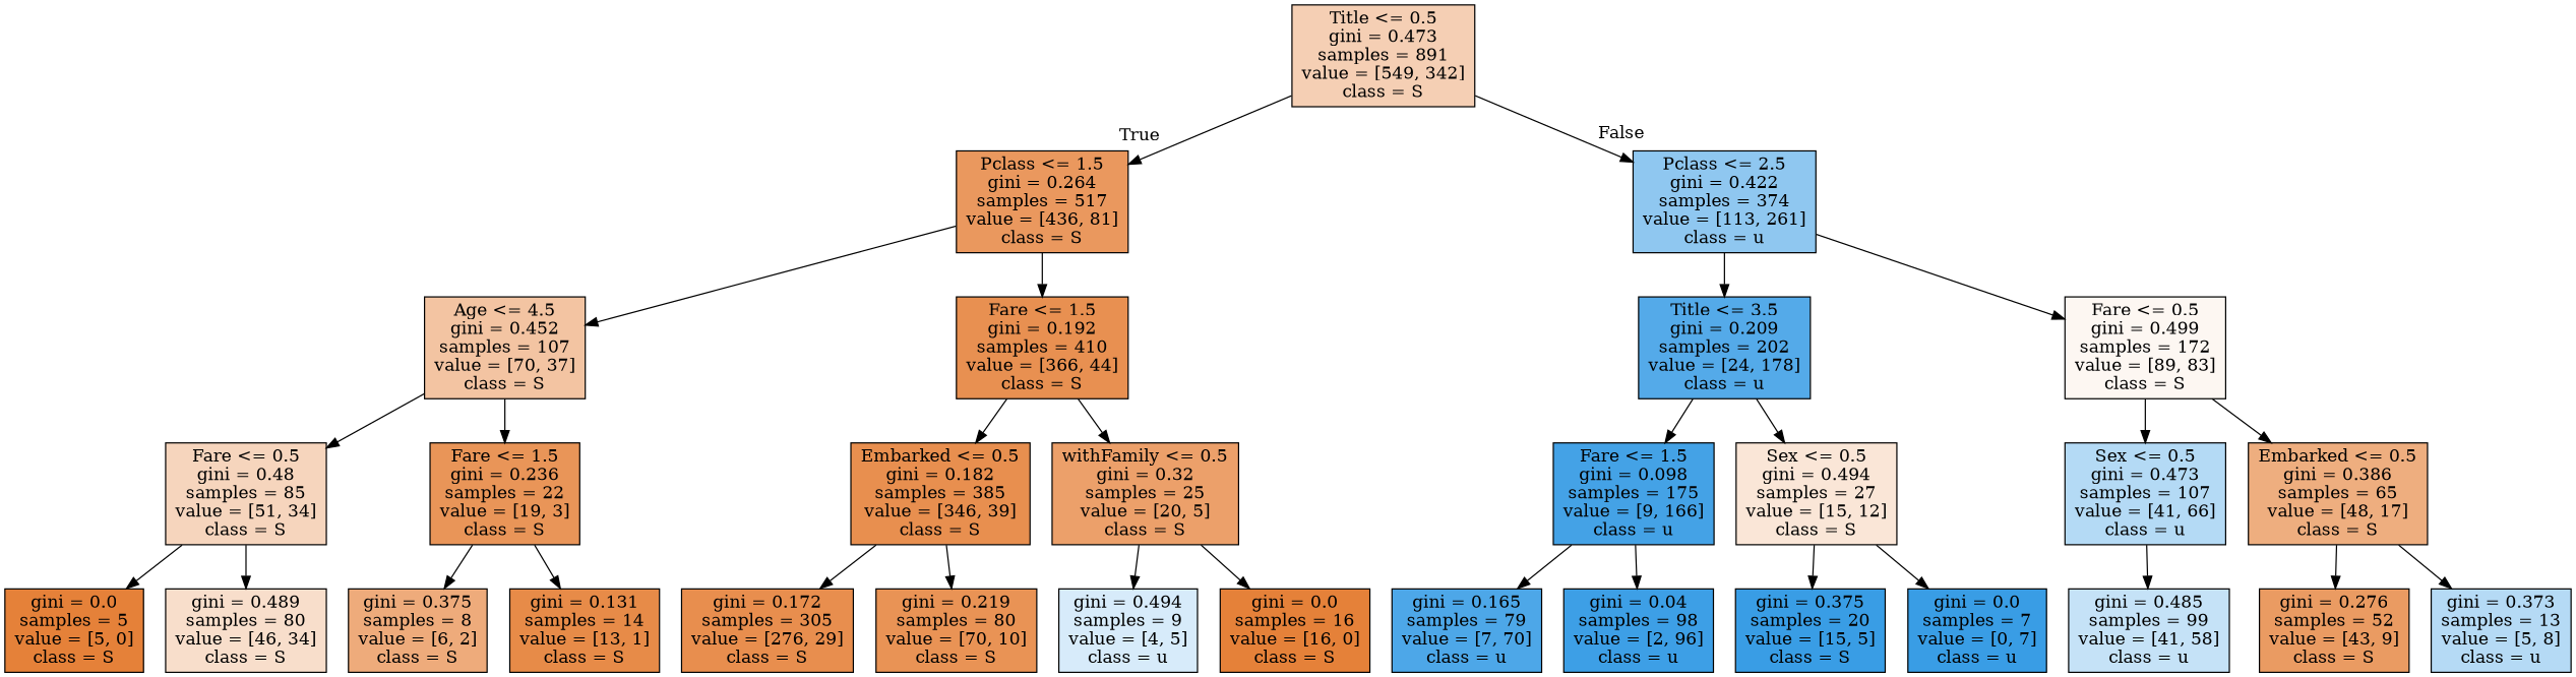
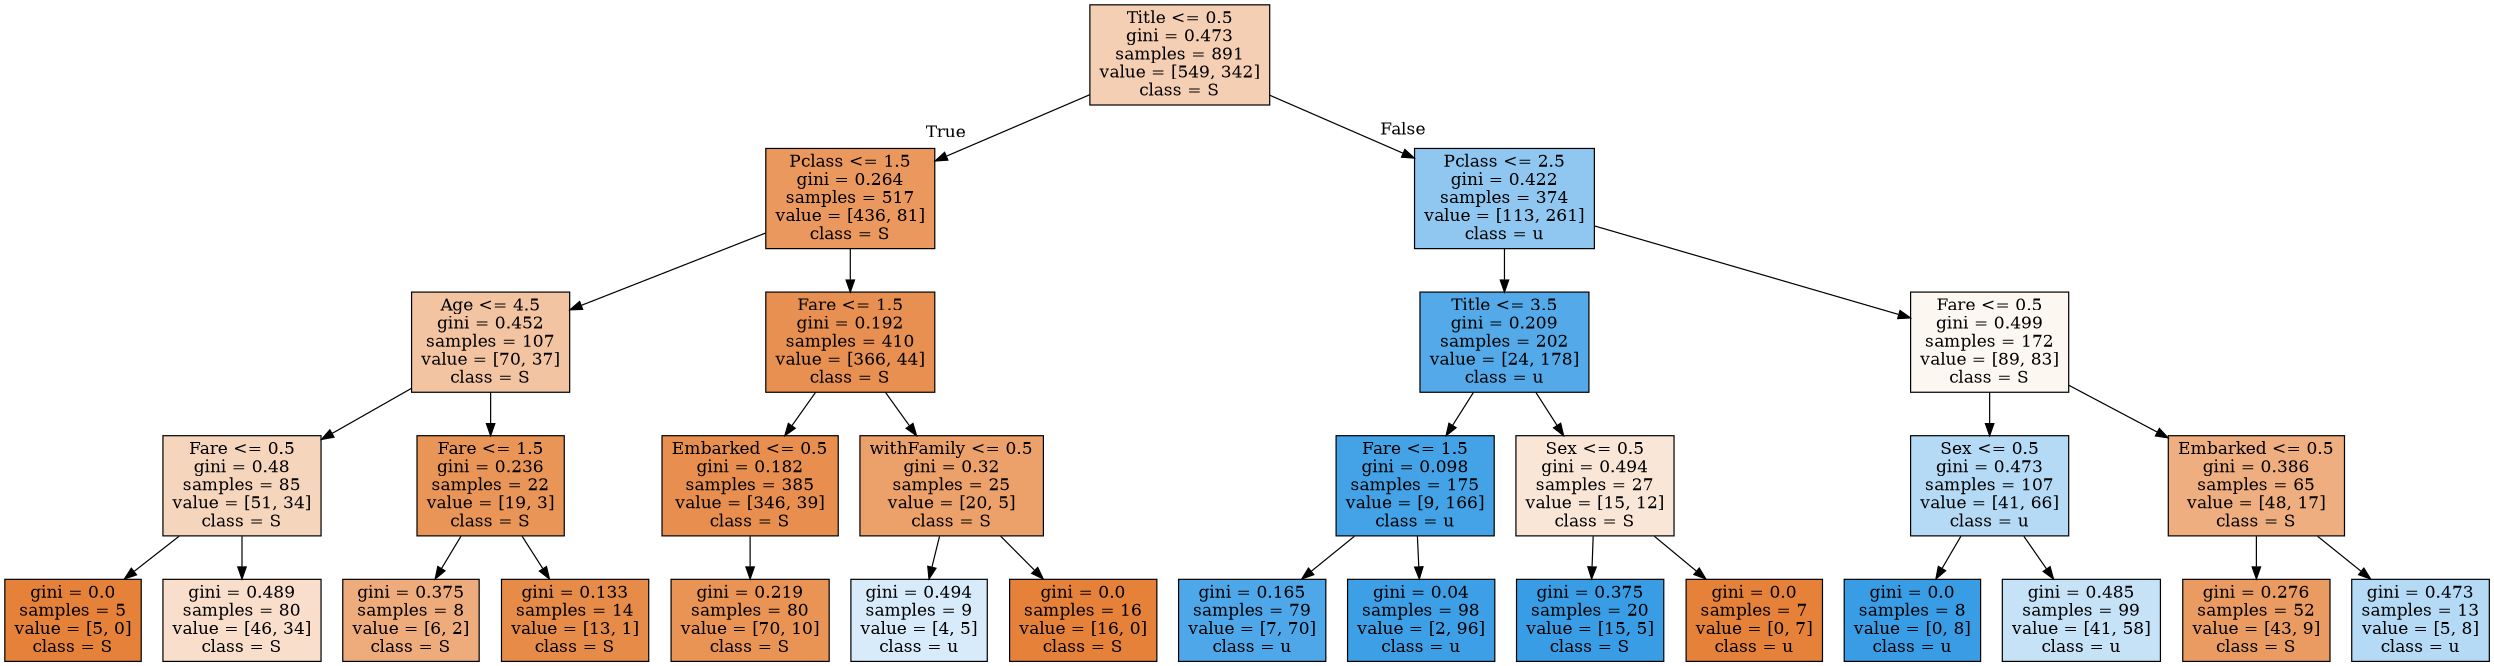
  digraph {
    node [color=black fillcolor="#399de5" shape=box style=filled]
    n1 [fillcolor="#f5cfb4" label="Title <= 0.5\ngini = 0.473\nsamples = 891\nvalue = [549, 342]\nclass = S"]
    n2 [fillcolor="#ea985e" label="Pclass <= 1.5\ngini = 0.264\nsamples = 517\nvalue = [436, 81]\nclass = S"]
    n3 [fillcolor="#8fc7f0" label="Pclass <= 2.5\ngini = 0.422\nsamples = 374\nvalue = [113, 261]\nclass = u"]
    n4 [fillcolor="#f3c4a2" label="Age <= 4.5\ngini = 0.452\nsamples = 107\nvalue = [70, 37]\nclass = S"]
    n5 [fillcolor="#e89051" label="Fare <= 1.5\ngini = 0.192\nsamples = 410\nvalue = [366, 44]\nclass = S"]
    n6 [fillcolor="#54aae9" label="Title <= 3.5\ngini = 0.209\nsamples = 202\nvalue = [24, 178]\nclass = u"]
    n7 [fillcolor="#fdf7f2" label="Fare <= 0.5\ngini = 0.499\nsamples = 172\nvalue = [89, 83]\nclass = S"]
    n8 [fillcolor="#f6d5bd" label="Fare <= 0.5\ngini = 0.48\nsamples = 85\nvalue = [51, 34]\nclass = S"]
    n9 [fillcolor="#e99558" label="Fare <= 1.5\ngini = 0.236\nsamples = 22\nvalue = [19, 3]\nclass = S"]
    n10 [fillcolor="#e88f4f" label="Embarked <= 0.5\ngini = 0.182\nsamples = 385\nvalue = [346, 39]\nclass = S"]
    n11 [fillcolor="#eca06a" label="withFamily <= 0.5\ngini = 0.32\nsamples = 25\nvalue = [20, 5]\nclass = S"]
    n12 [fillcolor="#e58139" label="gini = 0.0\nsamples = 5\nvalue = [5, 0]\nclass = S"]
    n13 [fillcolor="#f8decb" label="gini = 0.489\nsamples = 80\nvalue = [46, 34]\nclass = S"]
    n14 [fillcolor="#eeab7b" label="gini = 0.375\nsamples = 8\nvalue = [6, 2]\nclass = S"]
-   n15 [fillcolor="#e78b48" label="gini = 0.131\nsamples = 14\nvalue = [13, 1]\nclass = S"]
-   n16 [fillcolor="#e88e4e" label="gini = 0.172\nsamples = 305\nvalue = [276, 29]\nclass = S"]
+   n15 [fillcolor="#e78b48" label="gini = 0.133\nsamples = 14\nvalue = [13, 1]\nclass = S"]
    n17 [fillcolor="#e99355" label="gini = 0.219\nsamples = 80\nvalue = [70, 10]\nclass = S"]
    n18 [fillcolor="#d7ebfa" label="gini = 0.494\nsamples = 9\nvalue = [4, 5]\nclass = u"]
    n19 [fillcolor="#e58139" label="gini = 0.0\nsamples = 16\nvalue = [16, 0]\nclass = S"]
    n20 [fillcolor="#44a2e6" label="Fare <= 1.5\ngini = 0.098\nsamples = 175\nvalue = [9, 166]\nclass = u"]
    n21 [fillcolor="#fae6d7" label="Sex <= 0.5\ngini = 0.494\nsamples = 27\nvalue = [15, 12]\nclass = S"]
    n22 [fillcolor="#b4daf5" label="Sex <= 0.5\ngini = 0.473\nsamples = 107\nvalue = [41, 66]\nclass = u"]
    n23 [fillcolor="#eeae7f" label="Embarked <= 0.5\ngini = 0.386\nsamples = 65\nvalue = [48, 17]\nclass = S"]
    n24 [fillcolor="#4da7e8" label="gini = 0.165\nsamples = 79\nvalue = [7, 70]\nclass = u"]
    n25 [fillcolor="#3d9fe6" label="gini = 0.04\nsamples = 98\nvalue = [2, 96]\nclass = u"]
    n26 [label="gini = 0.375\nsamples = 20\nvalue = [15, 5]\nclass = S"]
-   n27 [label="gini = 0.0\nsamples = 7\nvalue = [0, 7]\nclass = u"]
+   n27 [fillcolor="#e58139" label="gini = 0.0\nsamples = 7\nvalue = [0, 7]\nclass = u"]
+   n28 [label="gini = 0.0\nsamples = 8\nvalue = [0, 8]\nclass = u"]
    n29 [fillcolor="#c5e2f7" label="gini = 0.485\nsamples = 99\nvalue = [41, 58]\nclass = u"]
    n30 [fillcolor="#ea9b62" label="gini = 0.276\nsamples = 52\nvalue = [43, 9]\nclass = S"]
-   n31 [fillcolor="#b5daf5" label="gini = 0.373\nsamples = 13\nvalue = [5, 8]\nclass = u"]
+   n31 [fillcolor="#b5daf5" label="gini = 0.473\nsamples = 13\nvalue = [5, 8]\nclass = u"]
    n1 -> n2 [headlabel=True labelangle=45 labeldistance=2.5]
    n1 -> n3 [headlabel=False labelangle=-45 labeldistance=2.5]
    n2 -> n4
    n2 -> n5
    n3 -> n6
    n3 -> n7
    n4 -> n8
    n4 -> n9
    n5 -> n10
    n5 -> n11
    n6 -> n20
    n6 -> n21
    n7 -> n22
    n7 -> n23
    n8 -> n12
    n8 -> n13
    n9 -> n14
    n9 -> n15
-   n10 -> n16
    n10 -> n17
    n11 -> n18
    n11 -> n19
    n20 -> n24
    n20 -> n25
    n21 -> n26
    n21 -> n27
+   n22 -> n28
    n22 -> n29
    n23 -> n30
    n23 -> n31
  }
